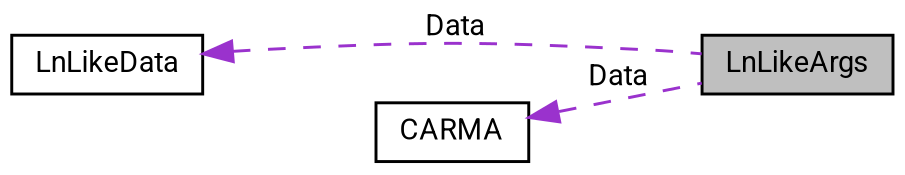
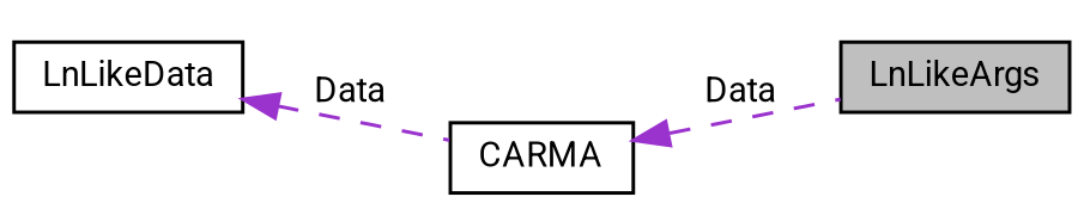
  digraph {
    fontname=Roboto
    rankdir=LR
    node [color=black fillcolor=white fontname=Roboto fontsize=10 shape=record style=filled]
    edge [color=darkorchid3 dir=back fontname=Roboto fontsize=10 labelfontname=Helvetica labelfontsize=10 style=dashed]
    n1 [fillcolor=grey75 fontcolor=black height=0.2 label=LnLikeArgs width=0.4]
    n2 [height=0.2 label=CARMA width=0.4]
    n3 [height=0.2 label=LnLikeData width=0.4]
    n2 -> n1 [label=" Data"]
-   n3 -> n1 [label=" Data"]
+   n3 -> n2 [label=" Data"]
  }
